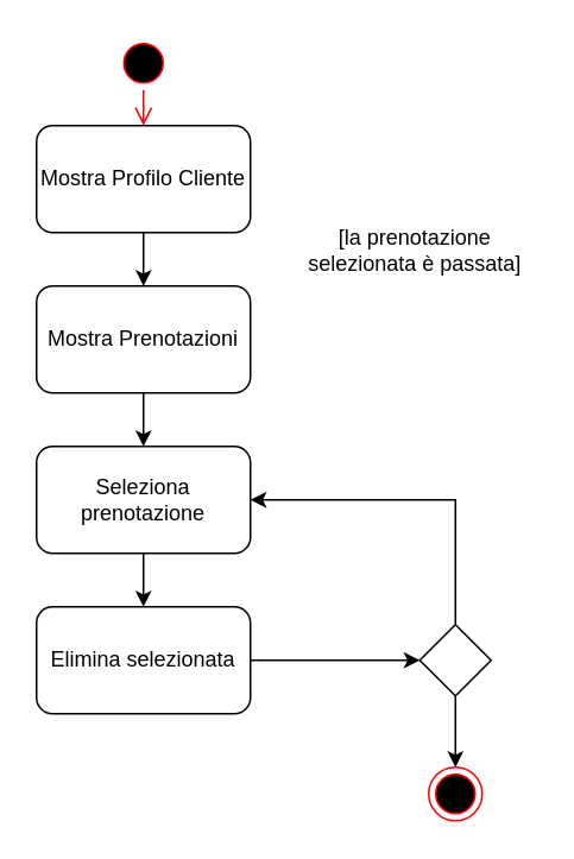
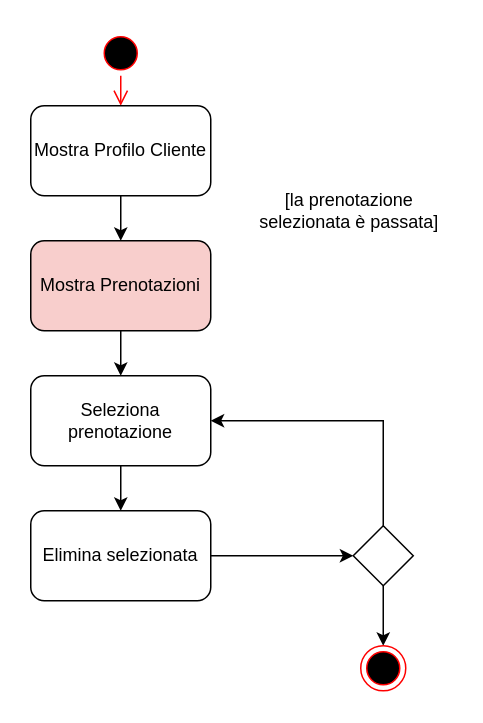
  <mxCell id="0" />
  <mxCell id="1" parent="0" />
  <mxCell id="2" value="" style="ellipse;html=1;shape=startState;fillColor=#000000;strokeColor=#ff0000;" vertex="1" parent="1"><mxGeometry x="65" y="20" width="30" height="30" as="geometry" /></mxCell>
  <mxCell id="3" value="" style="edgeStyle=orthogonalEdgeStyle;html=1;verticalAlign=bottom;endArrow=open;endSize=8;strokeColor=#ff0000;" edge="1" source="2" parent="1"><mxGeometry relative="1" as="geometry"><mxPoint x="80" y="70" as="targetPoint" /></mxGeometry></mxCell>
  <mxCell id="4" value="" style="edgeStyle=orthogonalEdgeStyle;rounded=0;orthogonalLoop=1;jettySize=auto;html=1;" edge="1" parent="1" source="5" target="7"><mxGeometry relative="1" as="geometry" /></mxCell>
  <mxCell id="5" value="Mostra Profilo Cliente" style="rounded=1;whiteSpace=wrap;html=1;" vertex="1" parent="1"><mxGeometry x="20" y="70" width="120" height="60" as="geometry" /></mxCell>
  <mxCell id="6" value="" style="edgeStyle=orthogonalEdgeStyle;rounded=0;orthogonalLoop=1;jettySize=auto;html=1;" edge="1" parent="1" source="7" target="9"><mxGeometry relative="1" as="geometry" /></mxCell>
- <mxCell id="7" value="Mostra Prenotazioni" style="rounded=1;whiteSpace=wrap;html=1;" vertex="1" parent="1"><mxGeometry x="20" y="160" width="120" height="60" as="geometry" /></mxCell>
+ <mxCell id="7" value="Mostra Prenotazioni" style="rounded=1;whiteSpace=wrap;html=1;fillColor=#f8cecc;" vertex="1" parent="1"><mxGeometry x="20" y="160" width="120" height="60" as="geometry" /></mxCell>
  <mxCell id="8" value="" style="edgeStyle=orthogonalEdgeStyle;rounded=0;orthogonalLoop=1;jettySize=auto;html=1;" edge="1" parent="1" source="9" target="11"><mxGeometry relative="1" as="geometry" /></mxCell>
  <mxCell id="9" value="Seleziona prenotazione" style="rounded=1;whiteSpace=wrap;html=1;" vertex="1" parent="1"><mxGeometry x="20" y="250" width="120" height="60" as="geometry" /></mxCell>
  <mxCell id="10" value="" style="edgeStyle=orthogonalEdgeStyle;rounded=0;orthogonalLoop=1;jettySize=auto;html=1;entryX=0;entryY=0.5;entryDx=0;entryDy=0;" edge="1" parent="1" source="11" target="14"><mxGeometry relative="1" as="geometry"><mxPoint x="240" y="370" as="targetPoint" /></mxGeometry></mxCell>
  <mxCell id="11" value="Elimina selezionata" style="rounded=1;whiteSpace=wrap;html=1;" vertex="1" parent="1"><mxGeometry x="20" y="340" width="120" height="60" as="geometry" /></mxCell>
  <mxCell id="12" value="" style="edgeStyle=orthogonalEdgeStyle;rounded=0;orthogonalLoop=1;jettySize=auto;html=1;entryX=1;entryY=0.5;entryDx=0;entryDy=0;" edge="1" parent="1" source="14" target="9"><mxGeometry relative="1" as="geometry"><mxPoint x="255" y="270" as="targetPoint" /><Array as="points"><mxPoint x="255" y="280" /></Array></mxGeometry></mxCell>
  <mxCell id="13" value="" style="edgeStyle=orthogonalEdgeStyle;rounded=0;orthogonalLoop=1;jettySize=auto;html=1;" edge="1" parent="1" source="14"><mxGeometry relative="1" as="geometry"><mxPoint x="255" y="430" as="targetPoint" /></mxGeometry></mxCell>
  <mxCell id="14" value="" style="rhombus;whiteSpace=wrap;html=1;" vertex="1" parent="1"><mxGeometry x="235" y="350" width="40" height="40" as="geometry" /></mxCell>
  <mxCell id="15" value="[la prenotazione selezionata è passata]" style="text;html=1;strokeColor=none;fillColor=none;align=center;verticalAlign=middle;whiteSpace=wrap;rounded=0;" vertex="1" parent="1"><mxGeometry x="165" y="130" width="135" height="20" as="geometry" /></mxCell>
  <mxCell id="16" value="" style="ellipse;html=1;shape=endState;fillColor=#000000;strokeColor=#ff0000;" vertex="1" parent="1"><mxGeometry x="240" y="430" width="30" height="30" as="geometry" /></mxCell>
